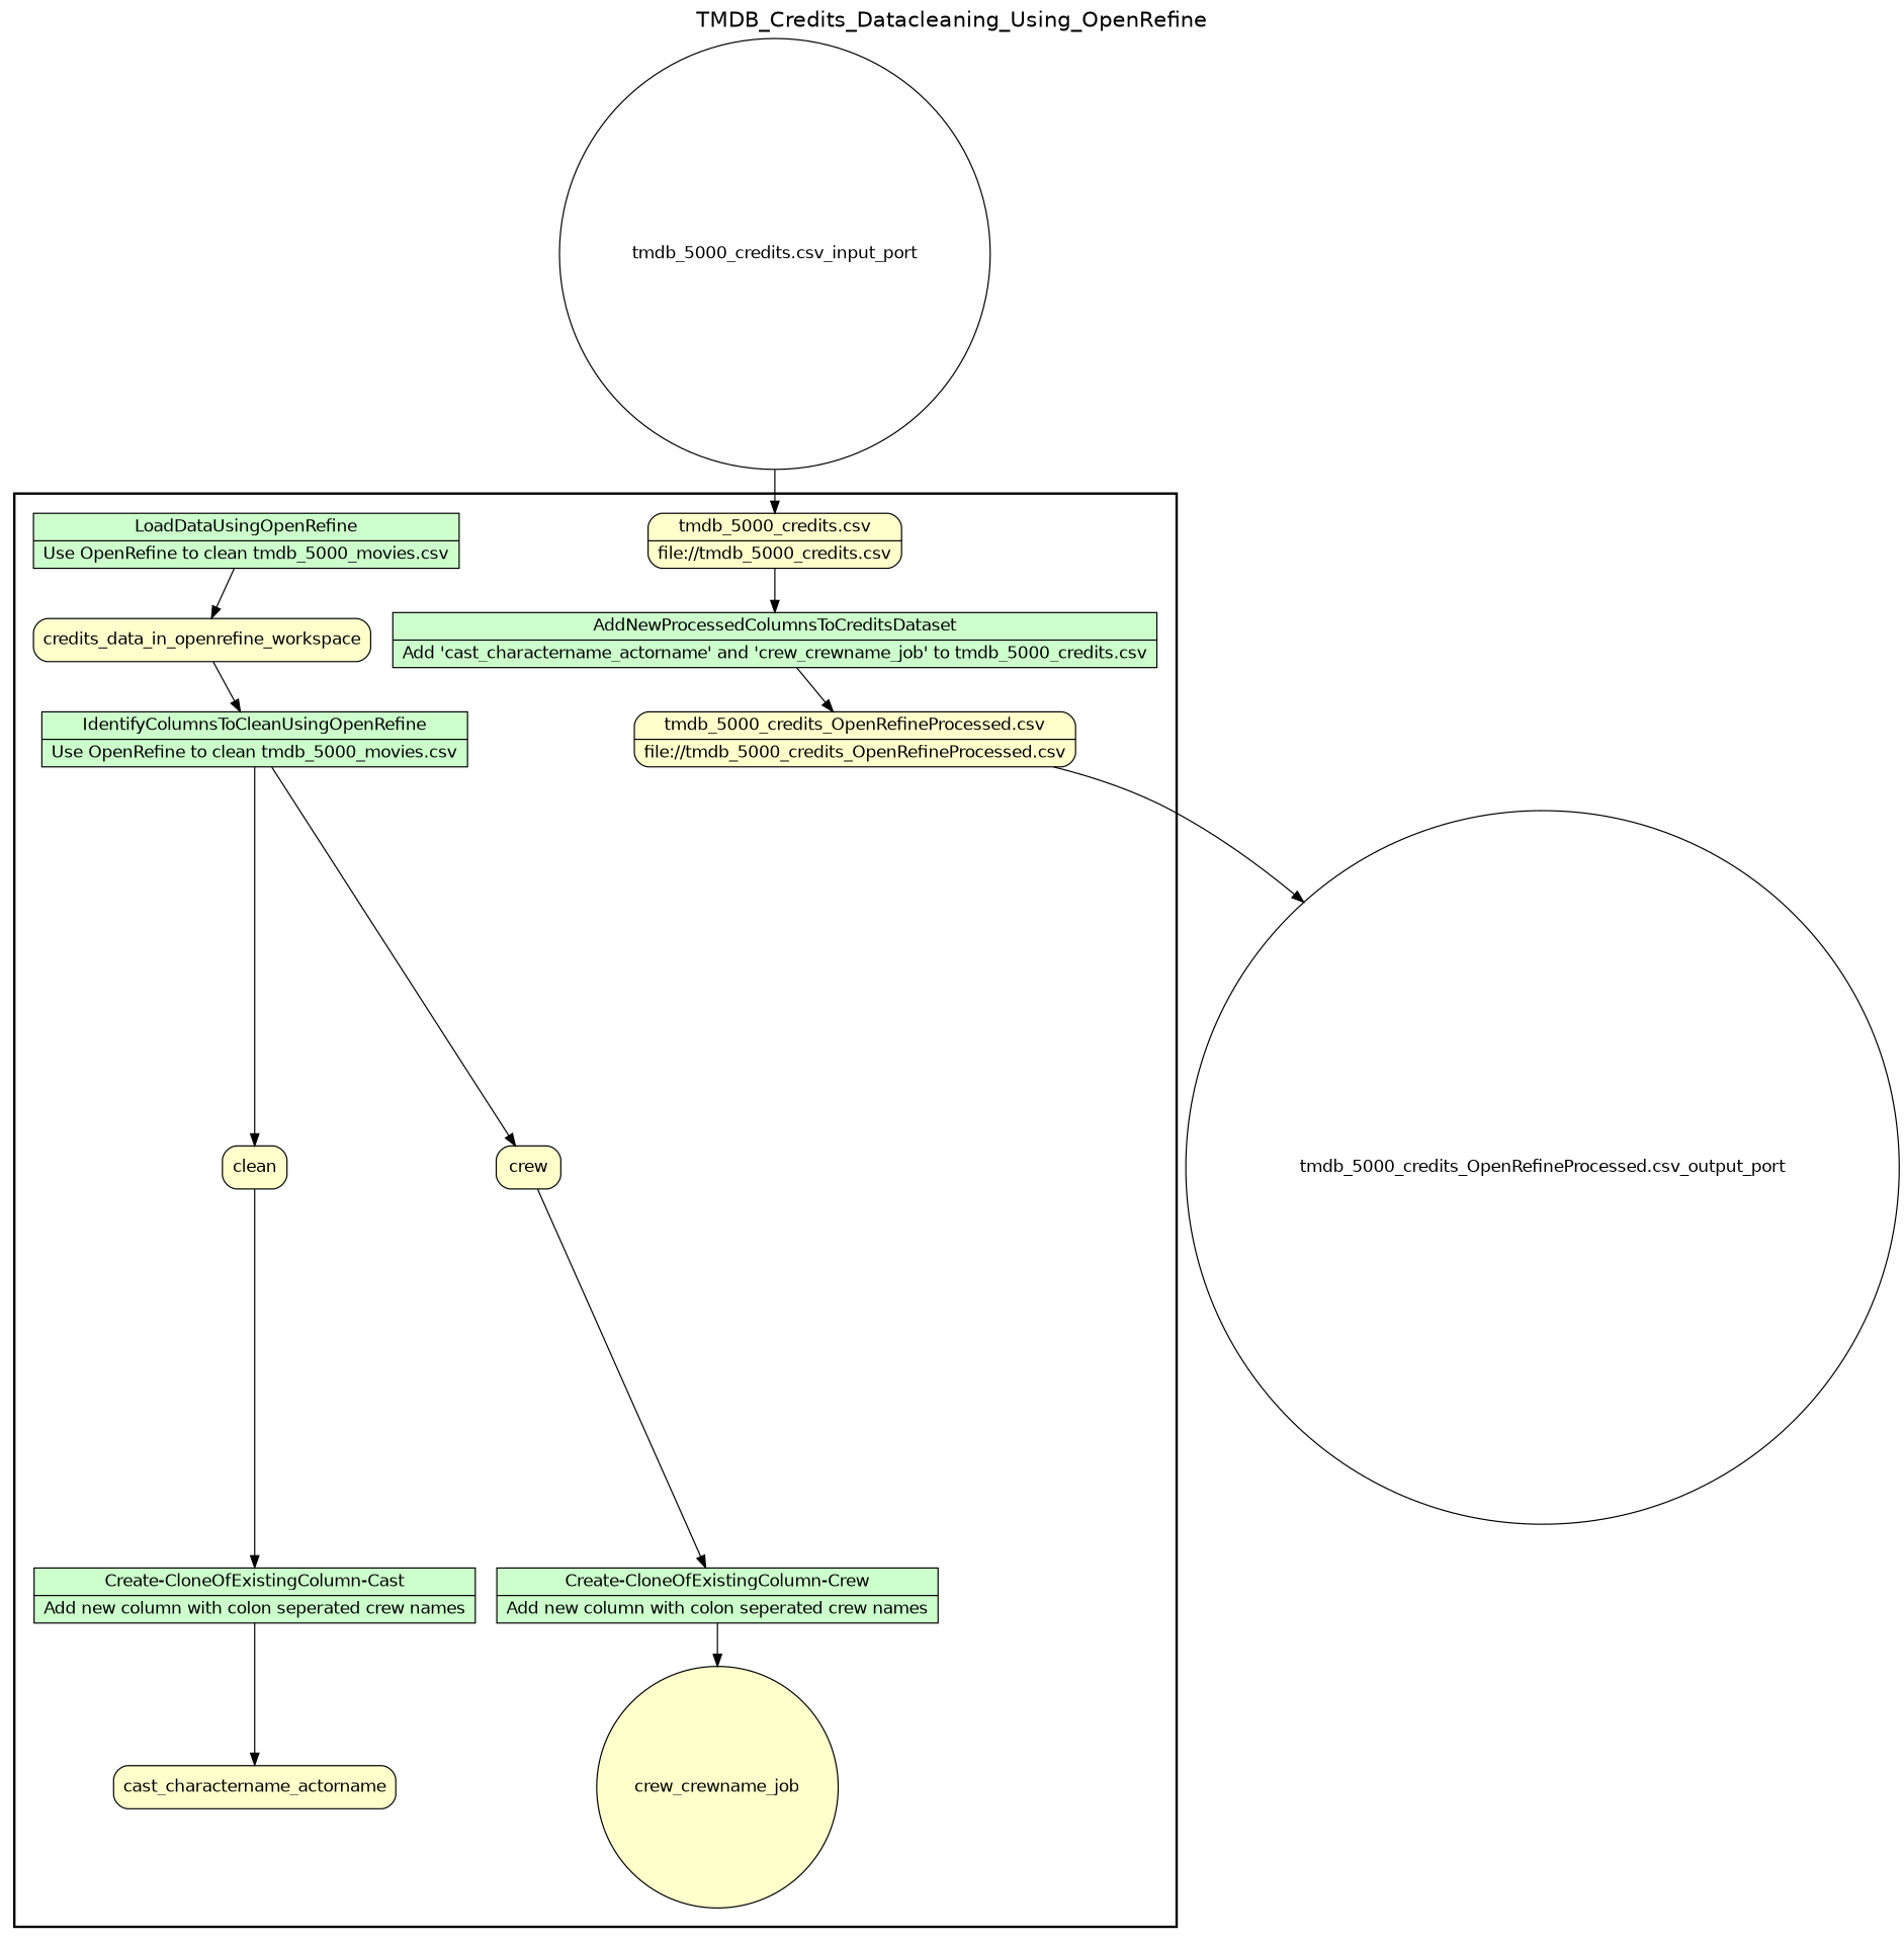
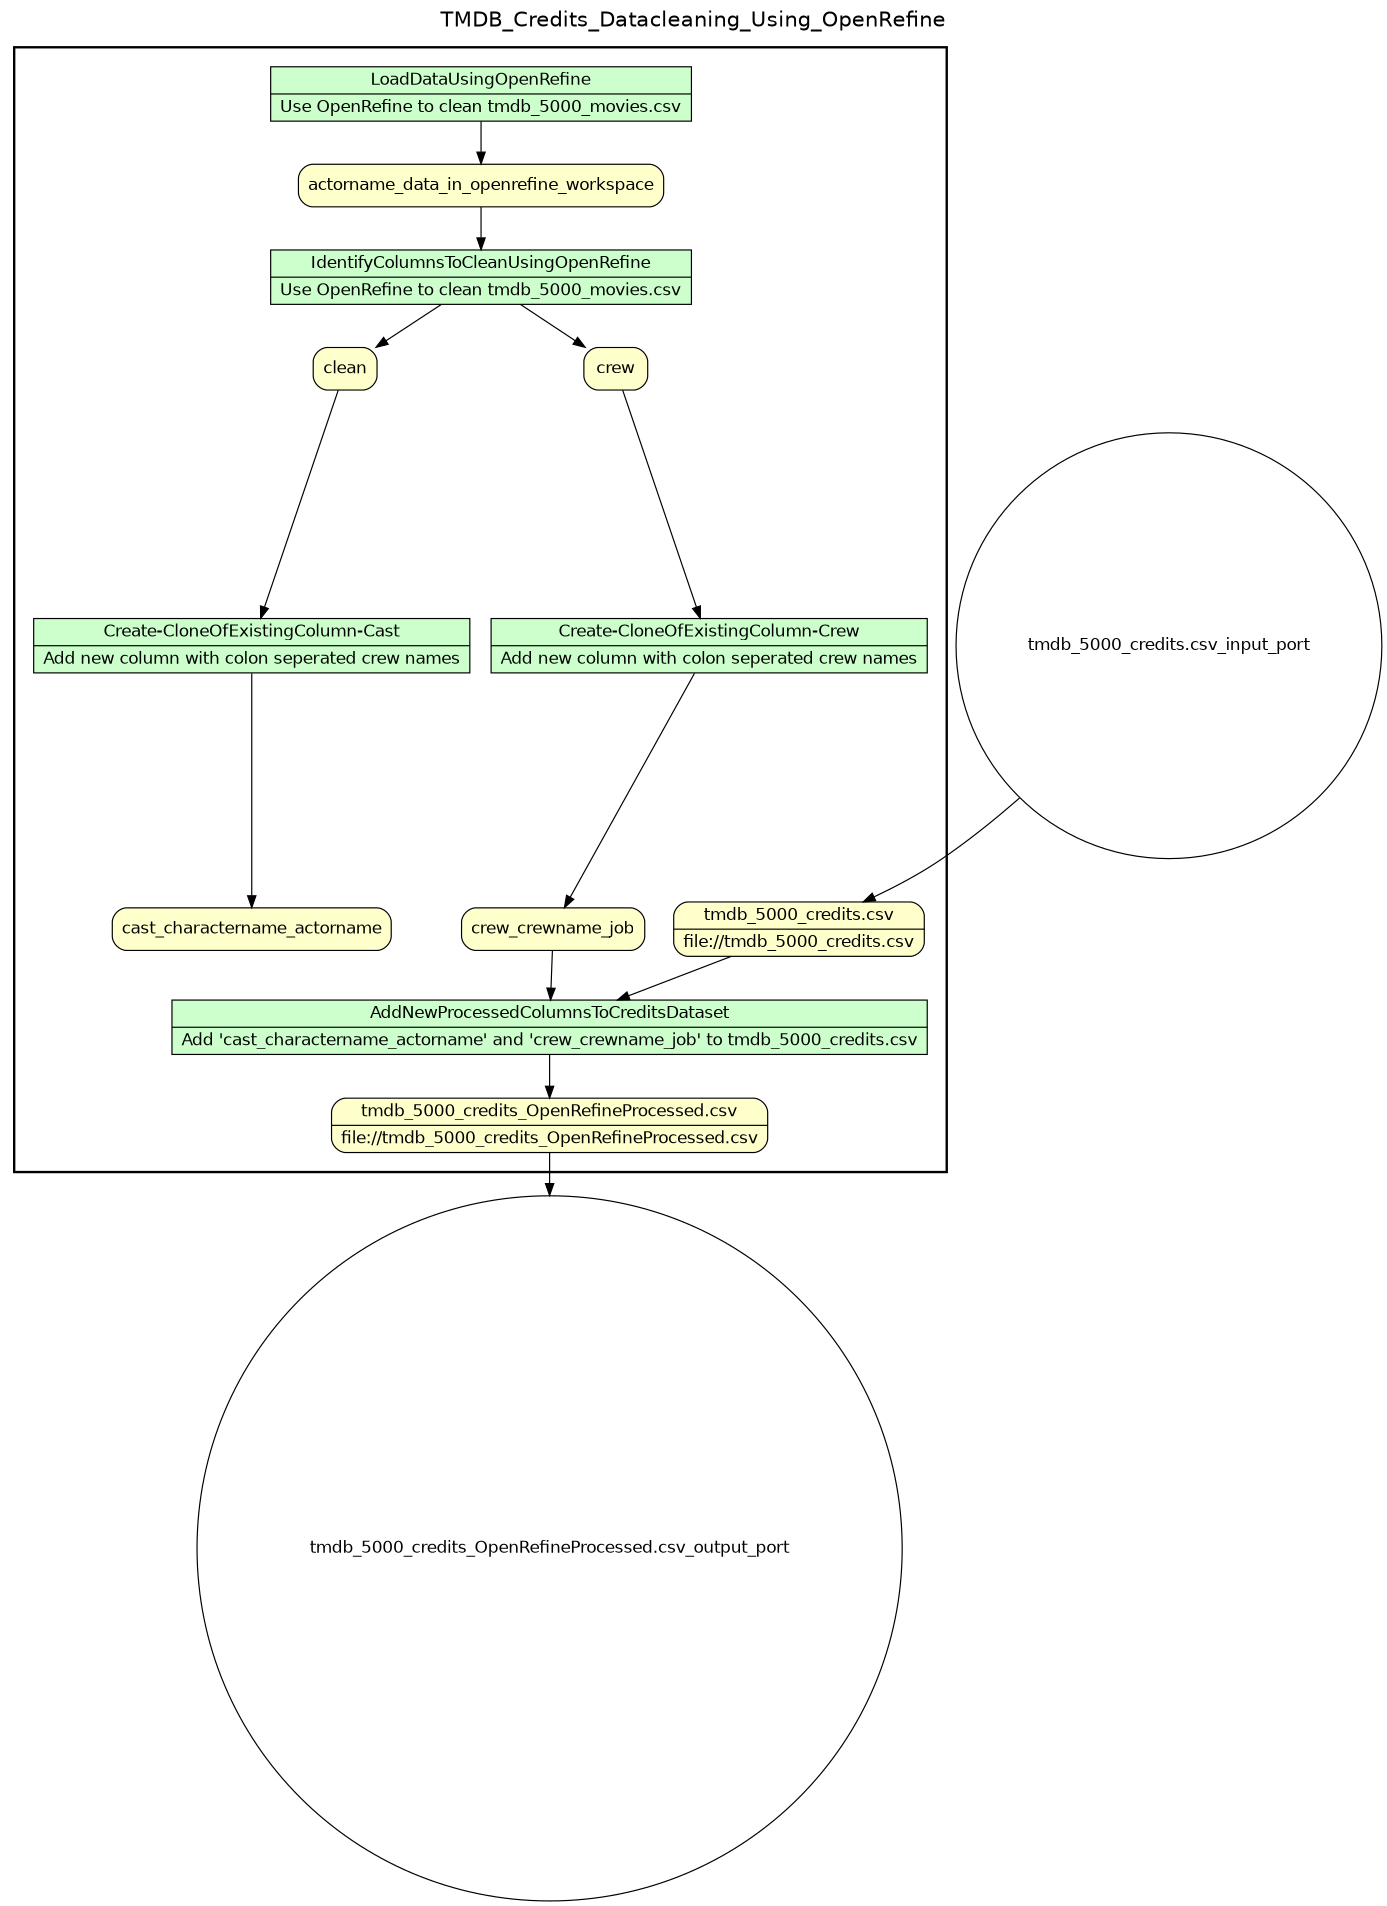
  digraph {
    fontname=Helvetica
    fontsize=18
    label=TMDB_Credits_Datacleaning_Using_OpenRefine
    labelloc=t
    rankdir=TB
    node [fillcolor="#FFFFCC" fontname=Helvetica peripheries=1 shape=record style="rounded,filled"]
    n1 [fillcolor="#CCFFCC" label="{<f0> LoadDataUsingOpenRefine |<f1> Use OpenRefine to clean tmdb_5000_movies.csv}" rankdir=LR style=filled]
-   credits_data_in_openrefine_workspace [shape=box]
+   credits_data_in_openrefine_workspace [shape=box label=actorname_data_in_openrefine_workspace]
    n3 [fillcolor="#CCFFCC" label="{<f0> IdentifyColumnsToCleanUsingOpenRefine |<f1> Use OpenRefine to clean tmdb_5000_movies.csv}" rankdir=LR style=filled]
    n4 [label=clean shape=box]
    crew [shape=box]
    n6 [fillcolor="#CCFFCC" label="{<f0> Create-CloneOfExistingColumn-Cast |<f1> Add new column with colon seperated crew names}" rankdir=LR style=filled]
    cast_charactername_actorname [shape=box]
    n8 [fillcolor="#CCFFCC" label="{<f0> Create-CloneOfExistingColumn-Crew |<f1> Add new column with colon seperated crew names}" rankdir=LR style=filled]
-   crew_crewname_job [shape=circle]
+   crew_crewname_job [shape=box]
    n10 [fillcolor="#CCFFCC" label="{<f0> AddNewProcessedColumnsToCreditsDataset |<f1> Add 'cast_charactername_actorname' and 'crew_crewname_job' to tmdb_5000_credits.csv}" rankdir=LR style=filled]
    n11 [label="{<f0> tmdb_5000_credits_OpenRefineProcessed.csv |<f1> file\://tmdb_5000_credits_OpenRefineProcessed.csv}" rankdir=LR]
    n12 [label="{<f0> tmdb_5000_credits.csv |<f1> file\://tmdb_5000_credits.csv}" rankdir=LR]
    "tmdb_5000_credits_OpenRefineProcessed.csv_output_port" [fillcolor="#FFFFFF" shape=circle width=0.2]
    "tmdb_5000_credits.csv_input_port" [fillcolor="#FFFFFF" shape=circle width=0.2]
    subgraph cluster_1 {
      color=black
      label=""
      penwidth=2
      subgraph cluster_2 {
        color=black
        label=""
        penwidth=0
        n1
        credits_data_in_openrefine_workspace
        n3
        n4
        crew
        n6
        cast_charactername_actorname
        n8
        crew_crewname_job
        n10
        n11
        n12
      }
    }
    n1 -> credits_data_in_openrefine_workspace
    credits_data_in_openrefine_workspace -> n3
    n3 -> n4
    n3 -> crew
    n4 -> n6
    crew -> n8
    n6 -> cast_charactername_actorname
    n8 -> crew_crewname_job
+   crew_crewname_job -> n10
    n10 -> n11
    n11 -> "tmdb_5000_credits_OpenRefineProcessed.csv_output_port"
    n12 -> n10
    "tmdb_5000_credits.csv_input_port" -> n12
  }
